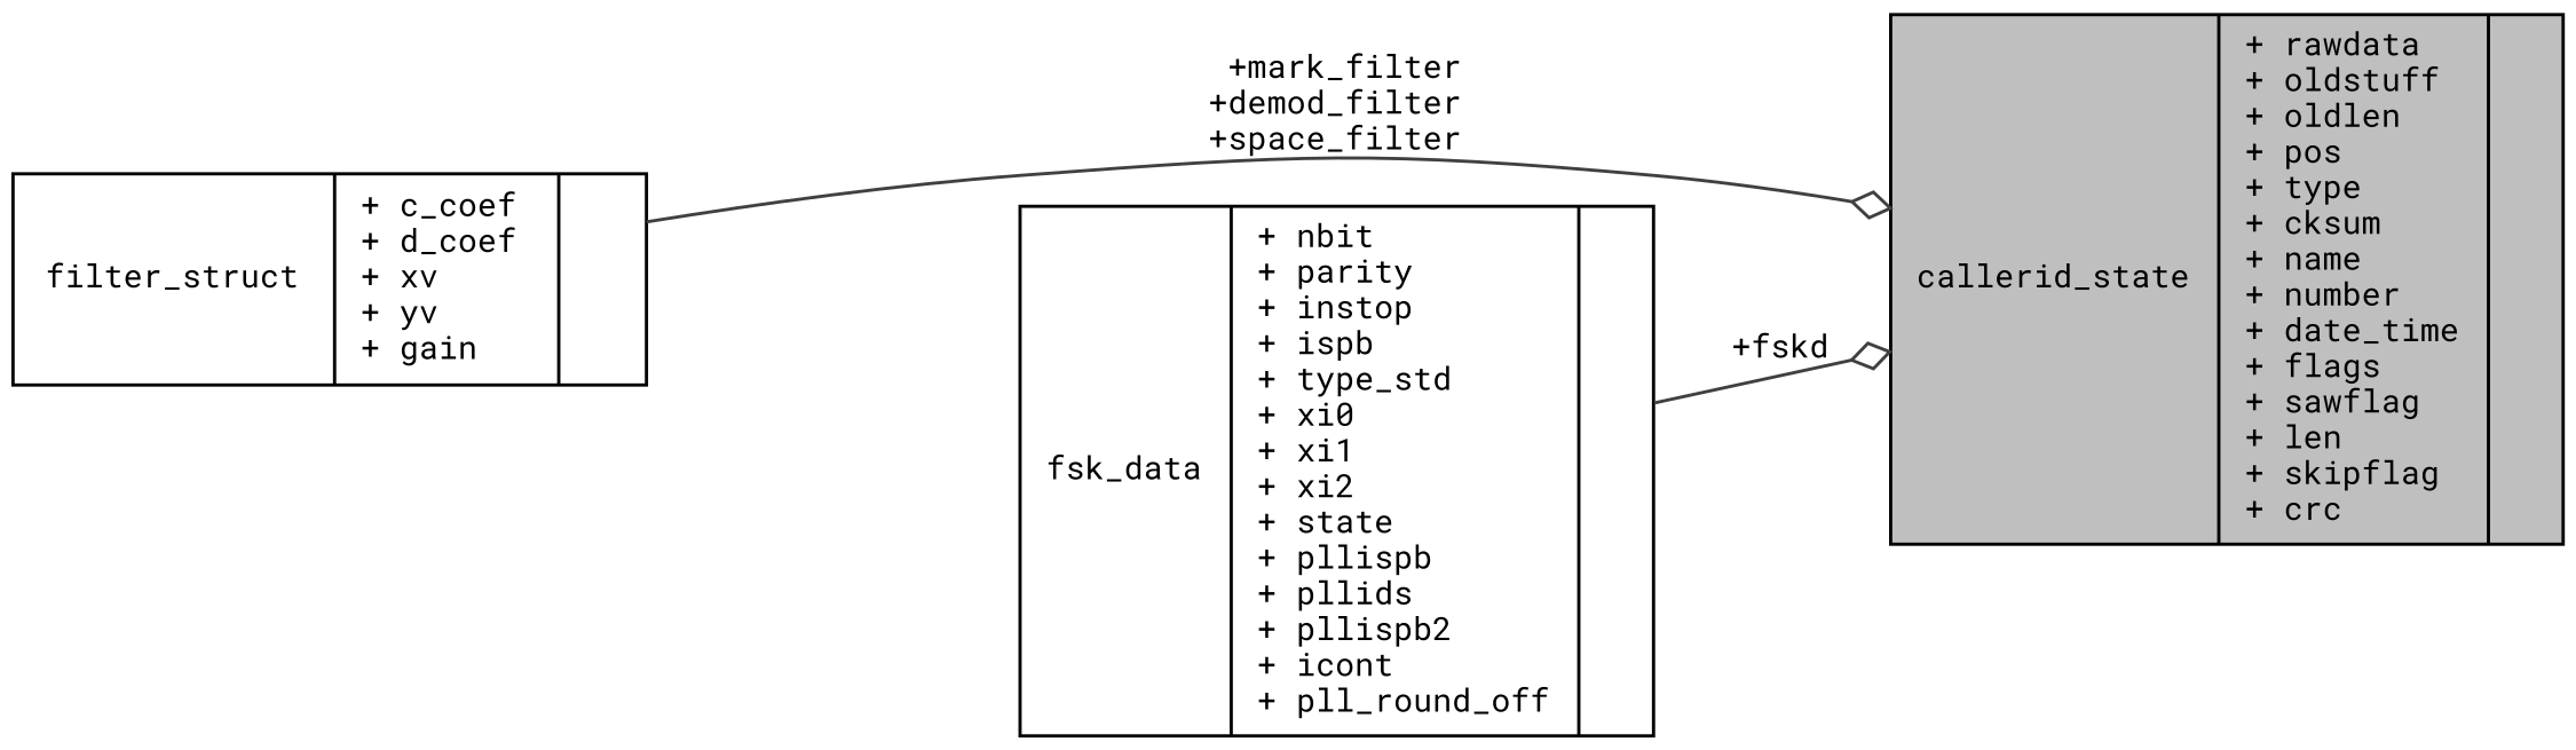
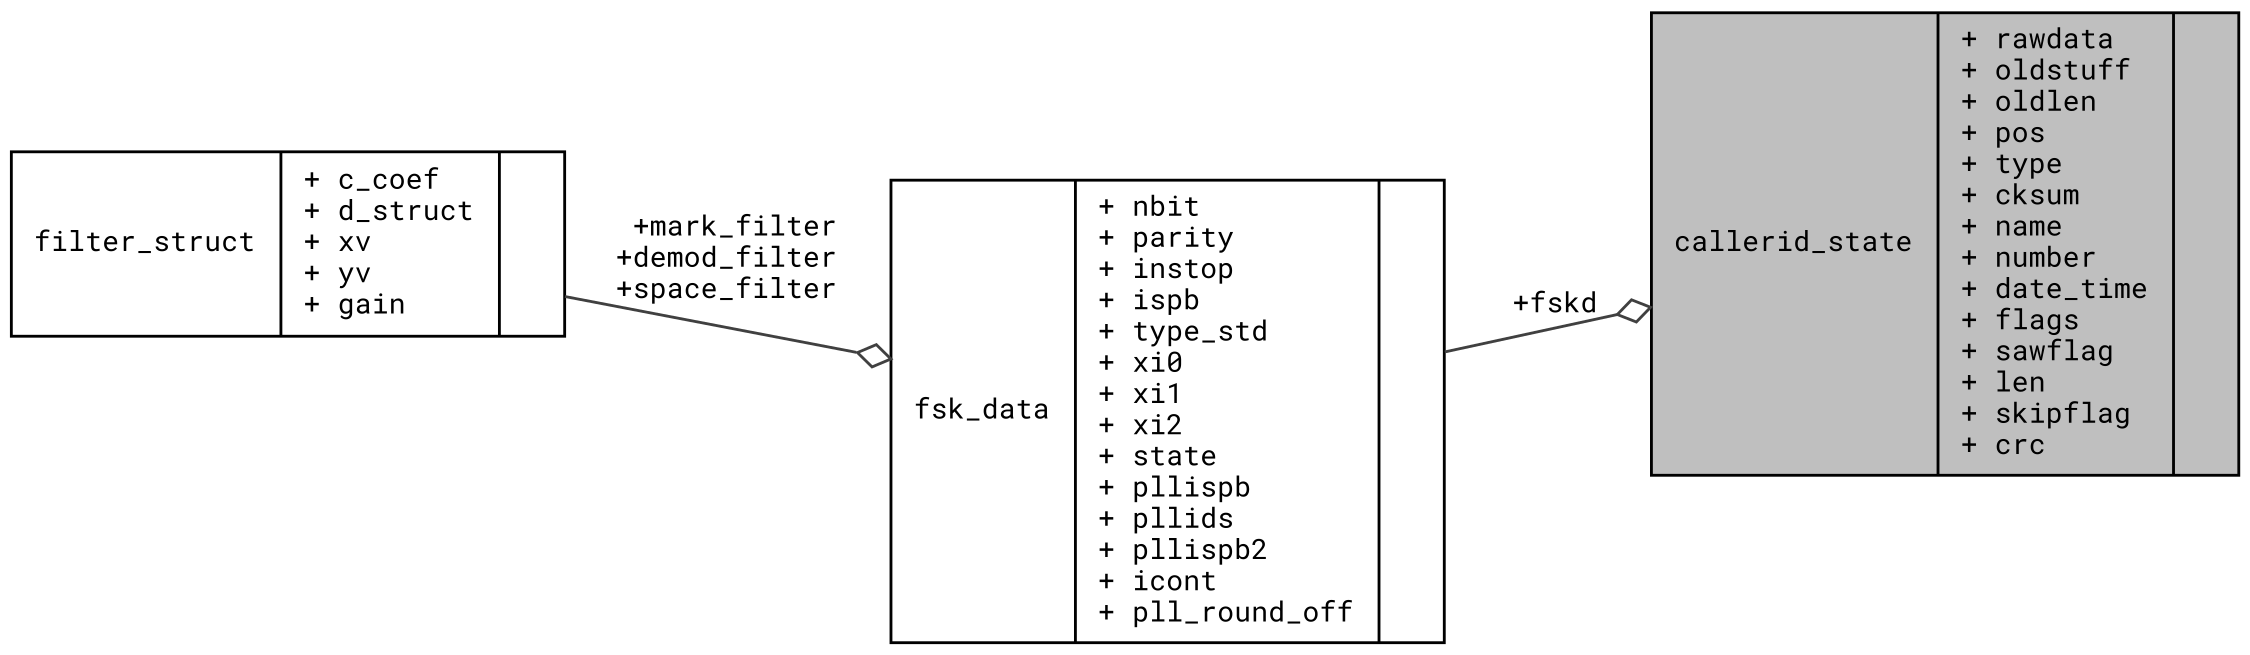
  digraph {
    fontname="Roboto Mono"
    rankdir=LR
    node [color=black fillcolor=white fontname="Roboto Mono" fontsize=10 shape=record style=filled]
    edge [arrowhead=odiamond color=grey25 fontname="Roboto Mono" fontsize=10 labelfontname=Helvetica labelfontsize=10 style=solid]
    n1 [fillcolor=grey75 fontcolor=black height=0.2 label="{callerid_state\n|+ rawdata\l+ oldstuff\l+ oldlen\l+ pos\l+ type\l+ cksum\l+ name\l+ number\l+ date_time\l+ flags\l+ sawflag\l+ len\l+ skipflag\l+ crc\l|}" width=0.4]
    n2 [height=0.2 label="{fsk_data\n|+ nbit\l+ parity\l+ instop\l+ ispb\l+ type_std\l+ xi0\l+ xi1\l+ xi2\l+ state\l+ pllispb\l+ pllids\l+ pllispb2\l+ icont\l+ pll_round_off\l|}" width=0.4]
-   n3 [height=0.2 label="{filter_struct\n|+ c_coef\l+ d_coef\l+ xv\l+ yv\l+ gain\l|}" width=0.4]
+   n3 [height=0.2 label="{filter_struct\n|+ c_coef\l+ d_struct\l+ xv\l+ yv\l+ gain\l|}" width=0.4]
    n2 -> n1 [label=" +fskd"]
-   n3 -> n1 [label=" +mark_filter\n+demod_filter\n+space_filter"]
+   n3 -> n2 [label=" +mark_filter\n+demod_filter\n+space_filter"]
  }
